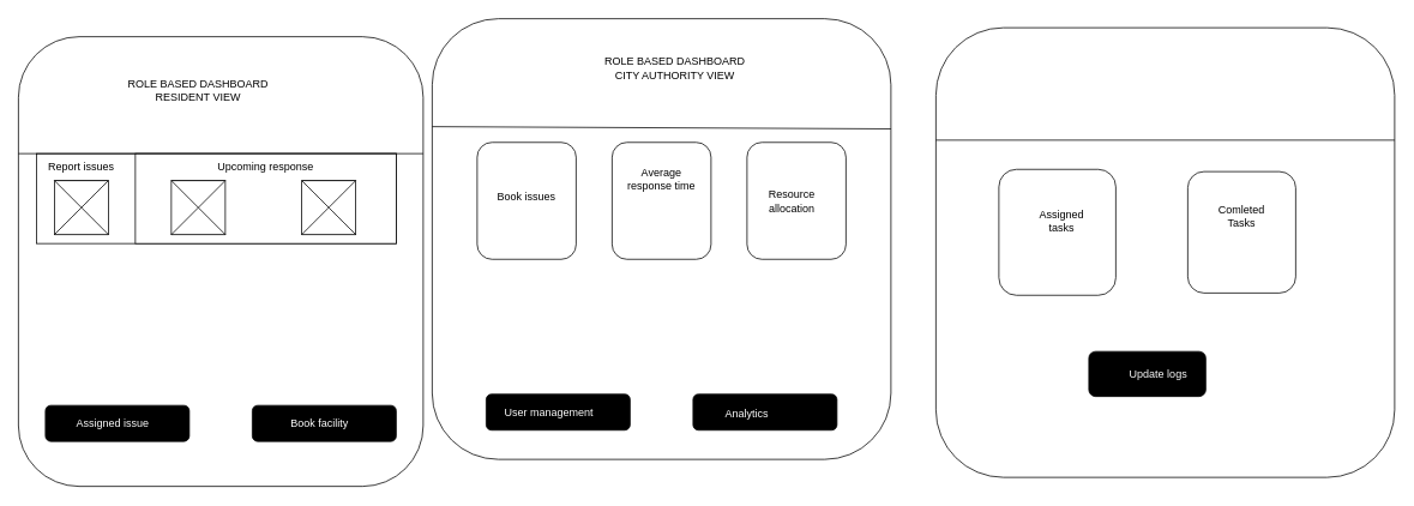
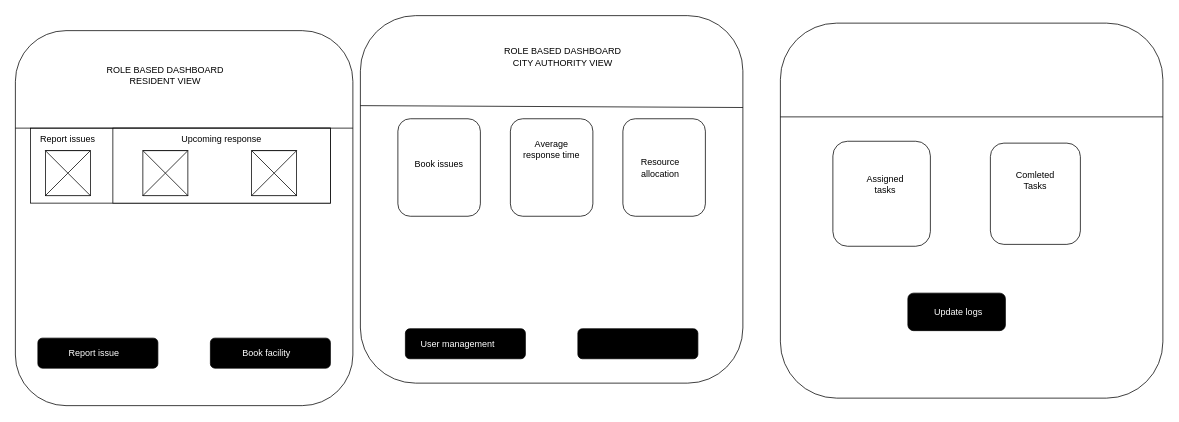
  <mxCell id="0" />
  <mxCell id="1" parent="0" />
  <mxCell id="2" value="" style="rounded=1;whiteSpace=wrap;html=1;fontColor=#FFFFFF;fillColor=#FFFFFF;" parent="1" vertex="1"><mxGeometry x="480" y="20" width="510" height="490" as="geometry" /></mxCell>
  <mxCell id="3" value="" style="group" parent="1" vertex="1" connectable="0"><mxGeometry x="20" y="40" width="450" height="500" as="geometry" /></mxCell>
  <mxCell id="4" value="" style="rounded=1;whiteSpace=wrap;html=1;fontColor=#FFFFFF;fillColor=#FFFFFF;" parent="3" vertex="1"><mxGeometry width="450" height="500" as="geometry" /></mxCell>
  <mxCell id="5" value="" style="rounded=0;whiteSpace=wrap;html=1;" parent="3" vertex="1"><mxGeometry x="20" y="130" width="400" height="100" as="geometry" /></mxCell>
  <mxCell id="6" value="" style="rounded=0;whiteSpace=wrap;html=1;" parent="3" vertex="1"><mxGeometry x="130" y="130" width="290" height="100" as="geometry" /></mxCell>
  <mxCell id="7" value="" style="group" parent="3" vertex="1" connectable="0"><mxGeometry x="40" y="160" width="60" height="60" as="geometry" /></mxCell>
  <mxCell id="8" value="" style="whiteSpace=wrap;html=1;aspect=fixed;" parent="7" vertex="1"><mxGeometry width="60" height="60" as="geometry" /></mxCell>
  <mxCell id="9" value="" style="shape=collate;whiteSpace=wrap;html=1;" parent="7" vertex="1"><mxGeometry width="60" height="60" as="geometry" /></mxCell>
  <mxCell id="10" value="" style="group" parent="3" vertex="1" connectable="0"><mxGeometry x="315" y="160" width="60" height="60" as="geometry" /></mxCell>
  <mxCell id="11" value="" style="whiteSpace=wrap;html=1;aspect=fixed;" parent="10" vertex="1"><mxGeometry width="60" height="60" as="geometry" /></mxCell>
  <mxCell id="12" value="" style="shape=collate;whiteSpace=wrap;html=1;" parent="10" vertex="1"><mxGeometry width="60" height="60" as="geometry" /></mxCell>
  <mxCell id="13" value="" style="group" parent="3" vertex="1" connectable="0"><mxGeometry x="170" y="160" width="60" height="60" as="geometry" /></mxCell>
  <mxCell id="14" value="" style="whiteSpace=wrap;html=1;aspect=fixed;" parent="13" vertex="1"><mxGeometry width="60" height="60" as="geometry" /></mxCell>
  <mxCell id="15" value="" style="shape=collate;whiteSpace=wrap;html=1;" parent="13" vertex="1"><mxGeometry width="60" height="60" as="geometry" /></mxCell>
  <mxCell id="16" value="" style="rounded=1;whiteSpace=wrap;html=1;fillColor=#000000;" parent="3" vertex="1"><mxGeometry x="260" y="410" width="160" height="40" as="geometry" /></mxCell>
  <mxCell id="17" value="" style="rounded=1;whiteSpace=wrap;html=1;fillColor=#000000;" parent="3" vertex="1"><mxGeometry x="30" y="410" width="160" height="40" as="geometry" /></mxCell>
  <mxCell id="18" value="ROLE BASED DASHBOARD&lt;br&gt;RESIDENT VIEW" style="text;html=1;strokeColor=none;fillColor=none;align=center;verticalAlign=middle;whiteSpace=wrap;rounded=0;" parent="3" vertex="1"><mxGeometry x="60" y="30" width="280" height="60" as="geometry" /></mxCell>
  <mxCell id="19" value="Report issues" style="text;html=1;strokeColor=none;fillColor=none;align=center;verticalAlign=middle;whiteSpace=wrap;rounded=0;" parent="3" vertex="1"><mxGeometry x="20" y="130" width="100" height="30" as="geometry" /></mxCell>
  <mxCell id="20" value="Upcoming response" style="text;html=1;strokeColor=none;fillColor=none;align=center;verticalAlign=middle;whiteSpace=wrap;rounded=0;" parent="3" vertex="1"><mxGeometry x="180" y="130" width="190" height="30" as="geometry" /></mxCell>
- <mxCell id="21" value="&lt;font color=&quot;#ffffff&quot;&gt;Assigned issue&lt;/font&gt;" style="text;html=1;strokeColor=none;fillColor=none;align=center;verticalAlign=middle;whiteSpace=wrap;rounded=0;" parent="3" vertex="1"><mxGeometry x="40" y="415" width="130" height="30" as="geometry" /></mxCell>
+ <mxCell id="21" value="&lt;font color=&quot;#ffffff&quot;&gt;Report issue&lt;/font&gt;" style="text;html=1;strokeColor=none;fillColor=none;align=center;verticalAlign=middle;whiteSpace=wrap;rounded=0;" parent="3" vertex="1"><mxGeometry x="40" y="415" width="130" height="30" as="geometry" /></mxCell>
  <mxCell id="22" value="&lt;font color=&quot;#ffffff&quot;&gt;Book facility&lt;/font&gt;" style="text;html=1;strokeColor=none;fillColor=none;align=center;verticalAlign=middle;whiteSpace=wrap;rounded=0;" parent="3" vertex="1"><mxGeometry x="280" y="415" width="110" height="30" as="geometry" /></mxCell>
  <mxCell id="23" value="" style="endArrow=none;html=1;rounded=0;fontColor=#FFFFFF;" parent="3" edge="1"><mxGeometry width="50" height="50" relative="1" as="geometry"><mxPoint y="130" as="sourcePoint" /><mxPoint x="450" y="130" as="targetPoint" /></mxGeometry></mxCell>
  <mxCell id="24" value="" style="group" parent="1" vertex="1" connectable="0"><mxGeometry x="510" y="27.5" width="450" height="460" as="geometry" /></mxCell>
  <mxCell id="25" value="" style="rounded=1;whiteSpace=wrap;html=1;fillColor=#000000;" parent="24" vertex="1"><mxGeometry x="260" y="410" width="160" height="40" as="geometry" /></mxCell>
  <mxCell id="26" value="" style="rounded=1;whiteSpace=wrap;html=1;fillColor=#000000;" parent="24" vertex="1"><mxGeometry x="30" y="410" width="160" height="40" as="geometry" /></mxCell>
  <mxCell id="27" value="ROLE BASED DASHBOARD&lt;br&gt;CITY AUTHORITY VIEW" style="text;html=1;strokeColor=none;fillColor=none;align=center;verticalAlign=middle;whiteSpace=wrap;rounded=0;" parent="24" vertex="1"><mxGeometry x="90" y="20" width="300" height="55" as="geometry" /></mxCell>
  <mxCell id="28" value="" style="rounded=1;whiteSpace=wrap;html=1;" parent="24" vertex="1"><mxGeometry x="20" y="130" width="110" height="130" as="geometry" /></mxCell>
  <mxCell id="29" value="" style="rounded=1;whiteSpace=wrap;html=1;" parent="24" vertex="1"><mxGeometry x="170" y="130" width="110" height="130" as="geometry" /></mxCell>
  <mxCell id="30" value="" style="rounded=1;whiteSpace=wrap;html=1;" parent="24" vertex="1"><mxGeometry x="320" y="130" width="110" height="130" as="geometry" /></mxCell>
  <mxCell id="31" value="Book issues" style="text;html=1;strokeColor=none;fillColor=none;align=center;verticalAlign=middle;whiteSpace=wrap;rounded=0;" parent="24" vertex="1"><mxGeometry x="30" y="175" width="90" height="30" as="geometry" /></mxCell>
  <mxCell id="32" value="Average response time" style="text;html=1;strokeColor=none;fillColor=none;align=center;verticalAlign=middle;whiteSpace=wrap;rounded=0;" parent="24" vertex="1"><mxGeometry x="180" y="155" width="90" height="30" as="geometry" /></mxCell>
  <mxCell id="33" value="Resource allocation" style="text;html=1;strokeColor=none;fillColor=none;align=center;verticalAlign=middle;whiteSpace=wrap;rounded=0;" parent="24" vertex="1"><mxGeometry x="340" y="180" width="60" height="30" as="geometry" /></mxCell>
  <mxCell id="34" value="&lt;font color=&quot;#ffffff&quot;&gt;User management&lt;/font&gt;" style="text;html=1;strokeColor=none;fillColor=none;align=center;verticalAlign=middle;whiteSpace=wrap;rounded=0;" parent="24" vertex="1"><mxGeometry x="30" y="410" width="140" height="41" as="geometry" /></mxCell>
- <mxCell id="35" value="&lt;font color=&quot;#ffffff&quot;&gt;Analytics&lt;/font&gt;" style="text;html=1;strokeColor=none;fillColor=none;align=center;verticalAlign=middle;whiteSpace=wrap;rounded=0;" parent="24" vertex="1"><mxGeometry x="290" y="416" width="60" height="30" as="geometry" /></mxCell>
  <mxCell id="36" value="" style="rounded=1;whiteSpace=wrap;html=1;" parent="1" vertex="1"><mxGeometry x="1040" y="30" width="510" height="500" as="geometry" /></mxCell>
  <mxCell id="37" value="" style="endArrow=none;html=1;rounded=0;entryX=1;entryY=0.25;entryDx=0;entryDy=0;exitX=0;exitY=0.25;exitDx=0;exitDy=0;" parent="1" source="36" target="36" edge="1"><mxGeometry width="50" height="50" relative="1" as="geometry"><mxPoint x="1100" y="160" as="sourcePoint" /><mxPoint x="1200" y="180" as="targetPoint" /><Array as="points" /></mxGeometry></mxCell>
  <mxCell id="38" value="" style="rounded=1;whiteSpace=wrap;html=1;" parent="1" vertex="1"><mxGeometry x="1110" y="187.5" width="130" height="140" as="geometry" /></mxCell>
  <mxCell id="39" value="" style="rounded=1;whiteSpace=wrap;html=1;" parent="1" vertex="1"><mxGeometry x="1320" y="190" width="120" height="135" as="geometry" /></mxCell>
  <mxCell id="40" value="Assigned tasks" style="text;html=1;strokeColor=none;fillColor=none;align=center;verticalAlign=middle;whiteSpace=wrap;rounded=0;" parent="1" vertex="1"><mxGeometry x="1150" y="220" width="60" height="50" as="geometry" /></mxCell>
  <mxCell id="41" value="Comleted Tasks" style="text;html=1;strokeColor=none;fillColor=none;align=center;verticalAlign=middle;whiteSpace=wrap;rounded=0;" parent="1" vertex="1"><mxGeometry x="1350" y="220" width="60" height="40" as="geometry" /></mxCell>
  <mxCell id="42" value="" style="rounded=1;whiteSpace=wrap;html=1;fillColor=#000000;" parent="1" vertex="1"><mxGeometry x="1210" y="390" width="130" height="50" as="geometry" /></mxCell>
- <mxCell id="43" value="&lt;font color=&quot;#ffffff&quot;&gt;Update logs&lt;/font&gt;" style="text;html=1;strokeColor=none;fillColor=#000000;align=center;verticalAlign=middle;whiteSpace=wrap;rounded=0;" parent="1" vertex="1"><mxGeometry x="1250" y="400" width="75" height="30" as="geometry" /></mxCell>
+ <mxCell id="43" value="&lt;font color=&quot;#ffffff&quot;&gt;Update logs&lt;/font&gt;" style="text;html=1;strokeColor=none;fillColor=#000000;align=center;verticalAlign=middle;whiteSpace=wrap;rounded=0;" parent="1" vertex="1"><mxGeometry x="1240" y="400" width="75" height="30" as="geometry" /></mxCell>
  <mxCell id="44" value="" style="endArrow=none;html=1;rounded=0;fontColor=#FFFFFF;entryX=1;entryY=0.25;entryDx=0;entryDy=0;" parent="1" target="2" edge="1"><mxGeometry width="50" height="50" relative="1" as="geometry"><mxPoint x="480" y="140" as="sourcePoint" /><mxPoint x="530" y="90" as="targetPoint" /></mxGeometry></mxCell>
